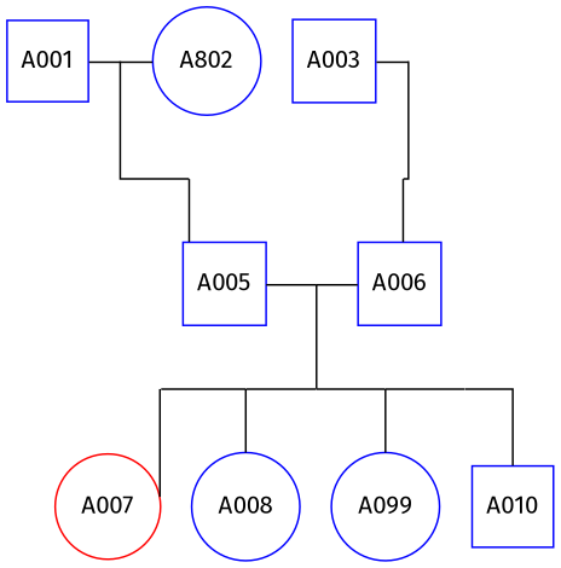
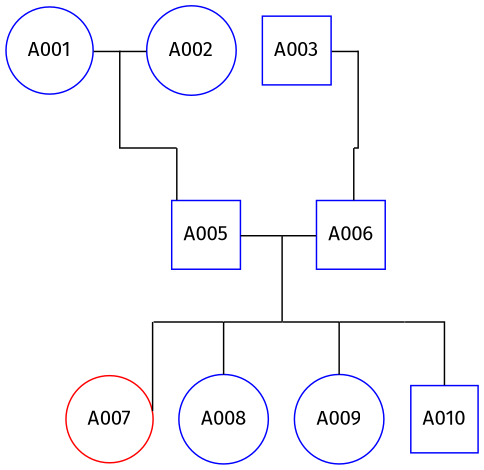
  graph {
    fontname="Fira Sans"
    rankdir=TB
    splines=ortho
    node [fontname="Fira Sans" shape=point style=invis]
    edge [fontname="Fira Sans"]
-   A001 [color=blue shape=square style=""]
+   A001 [color=blue shape=circle style=""]
    A001_A002 [width=0]
-   A002 [color=blue shape=circle label=A802 style=""]
+   A002 [color=blue shape=circle style=""]
    A003 [color=blue shape=square style=""]
    A003_A004 [width=0]
    progeny_A005 [width=0]
    progeny_A006 [width=0]
    A005 [color=blue shape=square style=""]
    A005_A006 [width=0]
    A006 [color=blue shape=square style=""]
    progeny_A007 [width=0]
    A007 [color=red shape=circle style=""]
    progeny_A008 [width=0]
    A008 [color=blue shape=circle style=""]
    progeny_A009 [width=0]
-   A009 [color=blue shape=circle label=A099 style=""]
+   A009 [color=blue shape=circle style=""]
    progeny_A010 [width=0]
    A010 [color=blue shape=square style=""]
    progeny_A005_A006 [width=0]
    subgraph sub_1 {
      rank=same
      A001
      A001_A002
      A002
      A003
      A003_A004
    }
    subgraph sub_2 {
      rank=same
      progeny_A005
      progeny_A006
    }
    subgraph sub_3 {
      A001_A002
      A003_A004
      progeny_A005
      progeny_A006
    }
    subgraph sub_4 {
      rank=same
      A005
      A005_A006
      A006
    }
    subgraph sub_5 {
      progeny_A005
      progeny_A006
      A005
      A006
      progeny_A007
      A007
      progeny_A008
      A008
      progeny_A009
      A009
      progeny_A010
      A010
    }
    subgraph sub_6 {
      rank=same
      progeny_A007
      progeny_A008
      progeny_A009
      progeny_A010
      progeny_A005_A006
    }
    subgraph sub_7 {
      A005_A006
      progeny_A005_A006
    }
    subgraph sub_8 {
      A007
      A008
      A009
      A010
    }
    A001 -- A001_A002
    A001_A002 -- A002
    A001_A002 -- progeny_A005
    A003 -- A003_A004
    A003_A004 -- progeny_A006
    progeny_A005 -- A005
    progeny_A006 -- A006
    A005 -- A005_A006
    A005_A006 -- A006
    A005_A006 -- progeny_A005_A006
    progeny_A007 -- A007
    progeny_A007 -- progeny_A008
    progeny_A008 -- A008
    progeny_A008 -- progeny_A005_A006
    progeny_A009 -- A009
    progeny_A009 -- progeny_A010
    progeny_A010 -- A010
    progeny_A005_A006 -- progeny_A009
  }
